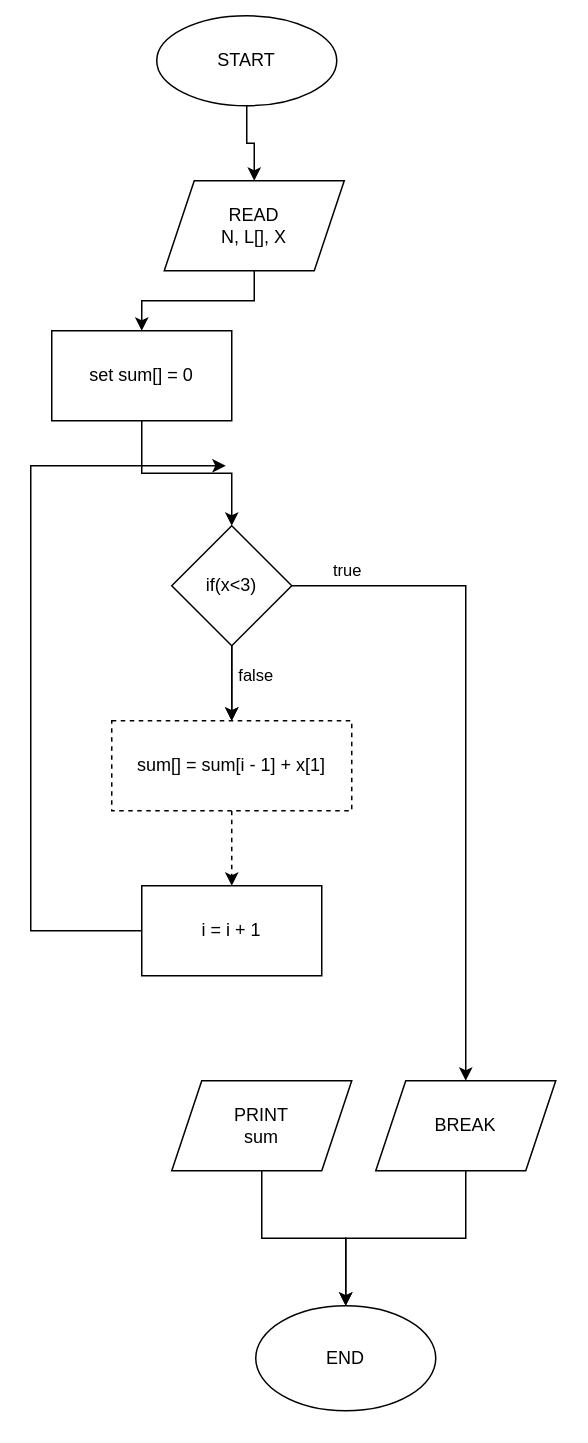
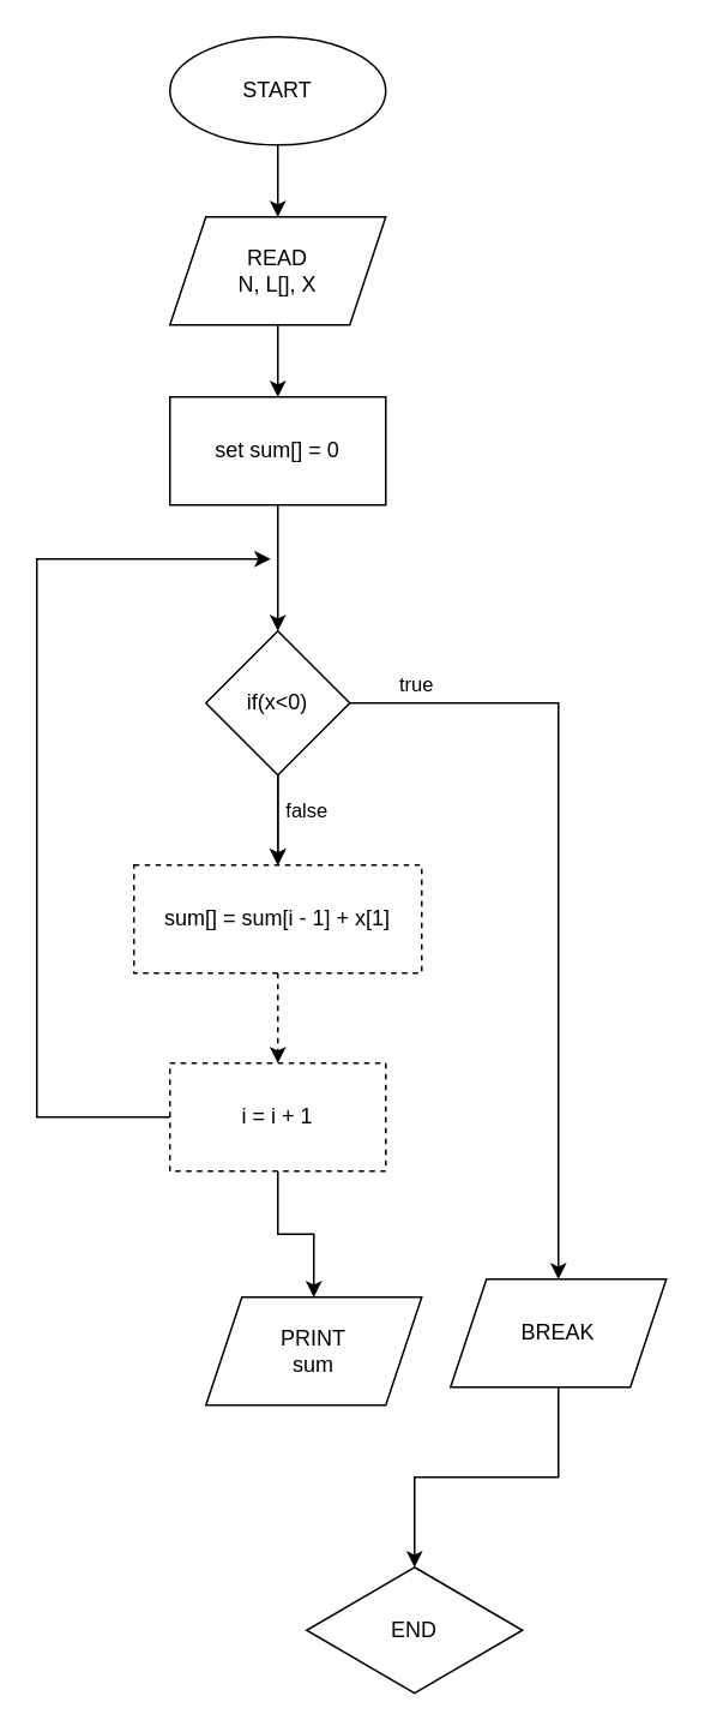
  <mxCell id="0" />
  <mxCell id="1" parent="0" />
  <mxCell id="2" style="edgeStyle=orthogonalEdgeStyle;rounded=0;orthogonalLoop=1;jettySize=auto;html=1;entryX=0.5;entryY=0;entryDx=0;entryDy=0;" edge="1" parent="1" source="3" target="5"><mxGeometry relative="1" as="geometry" /></mxCell>
- <mxCell id="3" value="START" style="ellipse;whiteSpace=wrap;html=1;" vertex="1" parent="1"><mxGeometry x="104" y="10" width="120" height="60" as="geometry" /></mxCell>
+ <mxCell id="3" value="START" style="ellipse;whiteSpace=wrap;html=1;" vertex="1" parent="1"><mxGeometry x="94" y="20" width="120" height="60" as="geometry" /></mxCell>
  <mxCell id="4" value="" style="edgeStyle=orthogonalEdgeStyle;rounded=0;orthogonalLoop=1;jettySize=auto;html=1;" edge="1" parent="1" source="5" target="7"><mxGeometry relative="1" as="geometry" /></mxCell>
- <mxCell id="5" value="&lt;div&gt;READ&lt;/div&gt;&lt;div&gt;N, L[], X&lt;br&gt;&lt;/div&gt;" style="shape=parallelogram;perimeter=parallelogramPerimeter;whiteSpace=wrap;html=1;fixedSize=1;" vertex="1" parent="1"><mxGeometry x="109" y="120" width="120" height="60" as="geometry" /></mxCell>
+ <mxCell id="5" value="&lt;div&gt;READ&lt;/div&gt;&lt;div&gt;N, L[], X&lt;br&gt;&lt;/div&gt;" style="shape=parallelogram;perimeter=parallelogramPerimeter;whiteSpace=wrap;html=1;fixedSize=1;" vertex="1" parent="1"><mxGeometry x="94" y="120" width="120" height="60" as="geometry" /></mxCell>
  <mxCell id="6" value="" style="edgeStyle=orthogonalEdgeStyle;rounded=0;orthogonalLoop=1;jettySize=auto;html=1;" edge="1" parent="1" source="7" target="11"><mxGeometry relative="1" as="geometry" /></mxCell>
- <mxCell id="7" value="set sum[] = 0" style="whiteSpace=wrap;html=1;" vertex="1" parent="1"><mxGeometry x="34" y="220" width="120" height="60" as="geometry" /></mxCell>
+ <mxCell id="7" value="set sum[] = 0" style="whiteSpace=wrap;html=1;" vertex="1" parent="1"><mxGeometry x="94" y="220" width="120" height="60" as="geometry" /></mxCell>
  <mxCell id="8" value="" style="edgeStyle=orthogonalEdgeStyle;rounded=0;orthogonalLoop=1;jettySize=auto;html=1;" edge="1" parent="1" source="11" target="13"><mxGeometry relative="1" as="geometry" /></mxCell>
  <mxCell id="9" value="true" style="edgeStyle=orthogonalEdgeStyle;rounded=0;orthogonalLoop=1;jettySize=auto;html=1;" edge="1" parent="1" source="11" target="21"><mxGeometry x="-0.832" y="10" relative="1" as="geometry"><mxPoint x="370" y="670" as="targetPoint" /><Array as="points"><mxPoint x="310" y="390" /></Array><mxPoint as="offset" /></mxGeometry></mxCell>
  <mxCell id="10" value="false" style="edgeStyle=orthogonalEdgeStyle;rounded=0;orthogonalLoop=1;jettySize=auto;html=1;" edge="1" parent="1" source="11" target="13"><mxGeometry x="-0.2" y="16" relative="1" as="geometry"><mxPoint as="offset" /></mxGeometry></mxCell>
- <mxCell id="11" value="if(x&amp;lt;3)" style="rhombus;whiteSpace=wrap;html=1;" vertex="1" parent="1"><mxGeometry x="114" y="350" width="80" height="80" as="geometry" /></mxCell>
+ <mxCell id="11" value="if(x&amp;lt;0)" style="rhombus;whiteSpace=wrap;html=1;" vertex="1" parent="1"><mxGeometry x="114" y="350" width="80" height="80" as="geometry" /></mxCell>
  <mxCell id="12" value="" style="edgeStyle=orthogonalEdgeStyle;rounded=0;orthogonalLoop=1;jettySize=auto;html=1;dashed=1;" edge="1" parent="1" source="13" target="16"><mxGeometry relative="1" as="geometry" /></mxCell>
  <mxCell id="13" value="sum[] = sum[i - 1] + x[1]" style="whiteSpace=wrap;html=1;dashed=1;" vertex="1" parent="1"><mxGeometry x="74" y="480" width="160" height="60" as="geometry" /></mxCell>
  <mxCell id="14" style="edgeStyle=orthogonalEdgeStyle;rounded=0;orthogonalLoop=1;jettySize=auto;html=1;" edge="1" parent="1" source="16"><mxGeometry relative="1" as="geometry"><mxPoint x="150" y="310" as="targetPoint" /><Array as="points"><mxPoint x="20" y="620" /><mxPoint x="20" y="310" /></Array></mxGeometry></mxCell>
- <mxCell id="16" value="i = i + 1" style="whiteSpace=wrap;html=1;" vertex="1" parent="1"><mxGeometry x="94" y="590" width="120" height="60" as="geometry" /></mxCell>
- <mxCell id="17" style="edgeStyle=orthogonalEdgeStyle;rounded=0;orthogonalLoop=1;jettySize=auto;html=1;" edge="1" parent="1" source="18" target="19"><mxGeometry relative="1" as="geometry" /></mxCell>
+ <mxCell id="15" style="edgeStyle=orthogonalEdgeStyle;rounded=0;orthogonalLoop=1;jettySize=auto;html=1;" edge="1" parent="1" source="16" target="18"><mxGeometry relative="1" as="geometry" /></mxCell>
+ <mxCell id="16" value="i = i + 1" style="whiteSpace=wrap;html=1;dashed=1;" vertex="1" parent="1"><mxGeometry x="94" y="590" width="120" height="60" as="geometry" /></mxCell>
  <mxCell id="18" value="&lt;div&gt;PRINT&lt;/div&gt;&lt;div&gt;sum&lt;br&gt;&lt;/div&gt;" style="shape=parallelogram;perimeter=parallelogramPerimeter;whiteSpace=wrap;html=1;fixedSize=1;" vertex="1" parent="1"><mxGeometry x="114" y="720" width="120" height="60" as="geometry" /></mxCell>
- <mxCell id="19" value="END" style="ellipse;whiteSpace=wrap;html=1;" vertex="1" parent="1"><mxGeometry x="170" y="870" width="120" height="70" as="geometry" /></mxCell>
+ <mxCell id="19" value="END" style="rhombus;whiteSpace=wrap;html=1;" vertex="1" parent="1"><mxGeometry x="170" y="870" width="120" height="70" as="geometry" /></mxCell>
  <mxCell id="20" style="edgeStyle=orthogonalEdgeStyle;rounded=0;orthogonalLoop=1;jettySize=auto;html=1;" edge="1" parent="1" source="21" target="19"><mxGeometry relative="1" as="geometry" /></mxCell>
- <mxCell id="21" value="BREAK " style="shape=parallelogram;perimeter=parallelogramPerimeter;whiteSpace=wrap;html=1;fixedSize=1;" vertex="1" parent="1"><mxGeometry x="250" y="720" width="120" height="60" as="geometry" /></mxCell>
+ <mxCell id="21" value="BREAK " style="shape=parallelogram;perimeter=parallelogramPerimeter;whiteSpace=wrap;html=1;fixedSize=1;" vertex="1" parent="1"><mxGeometry x="250" y="710" width="120" height="60" as="geometry" /></mxCell>
